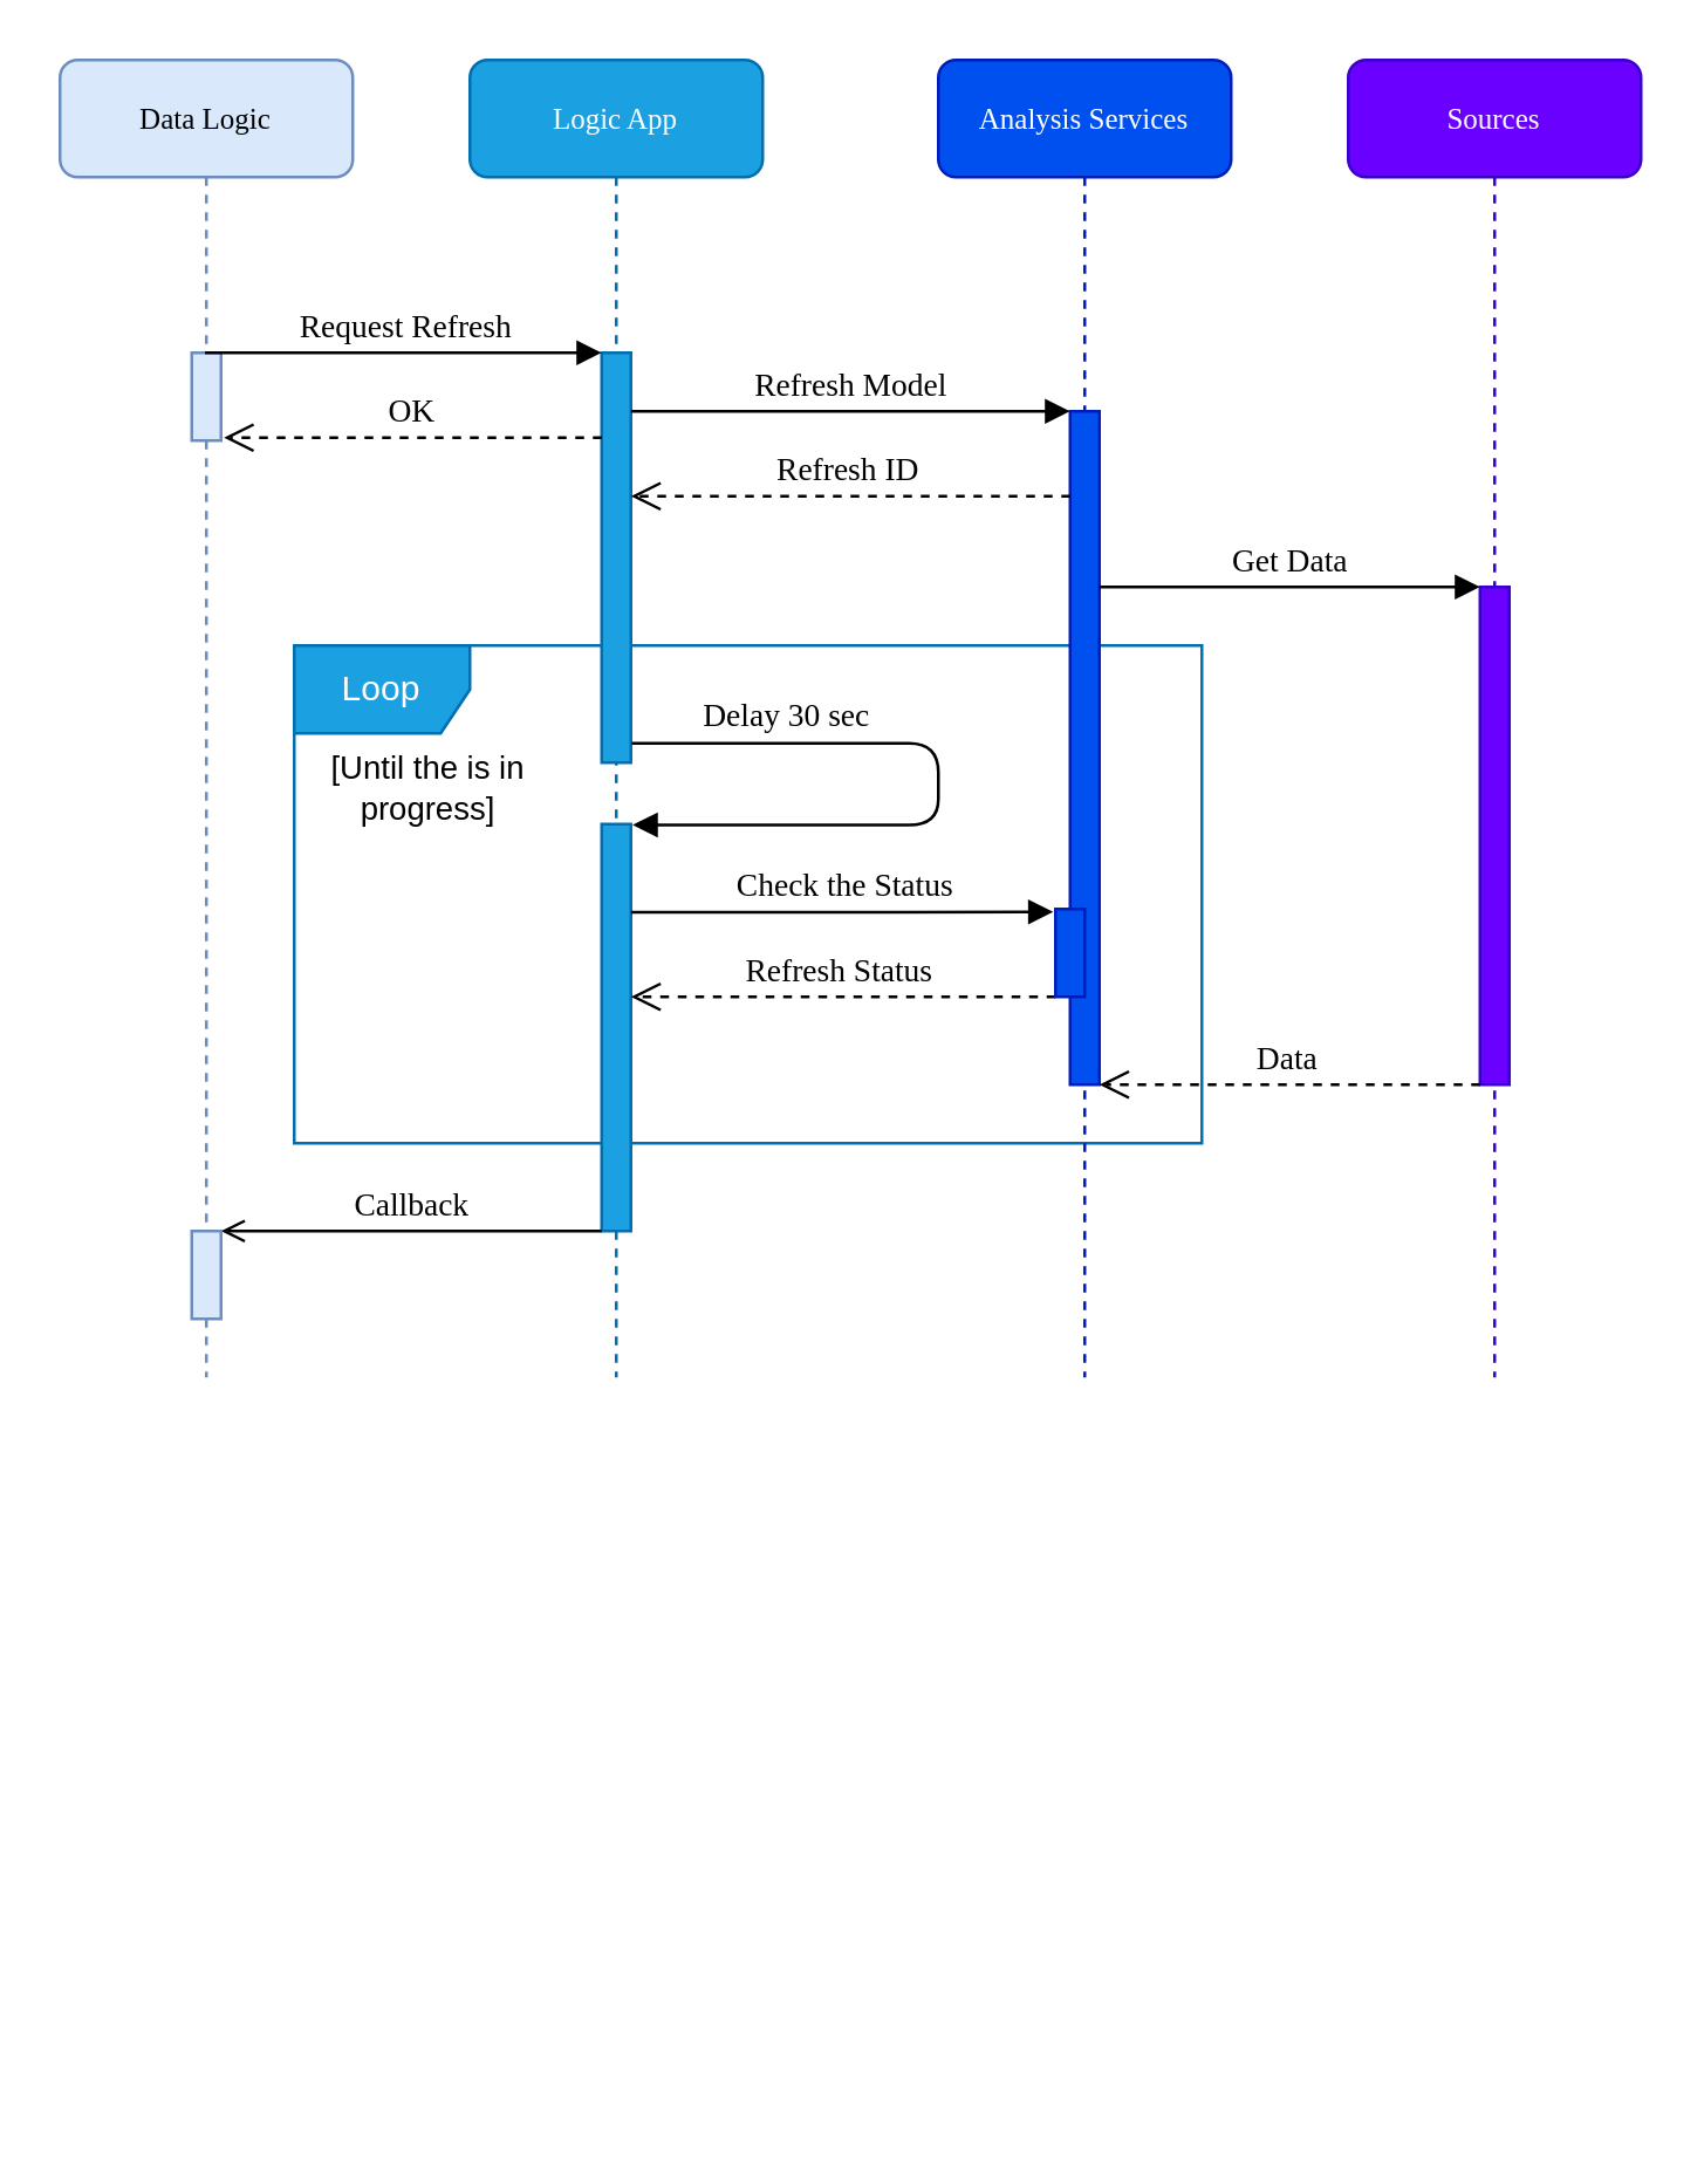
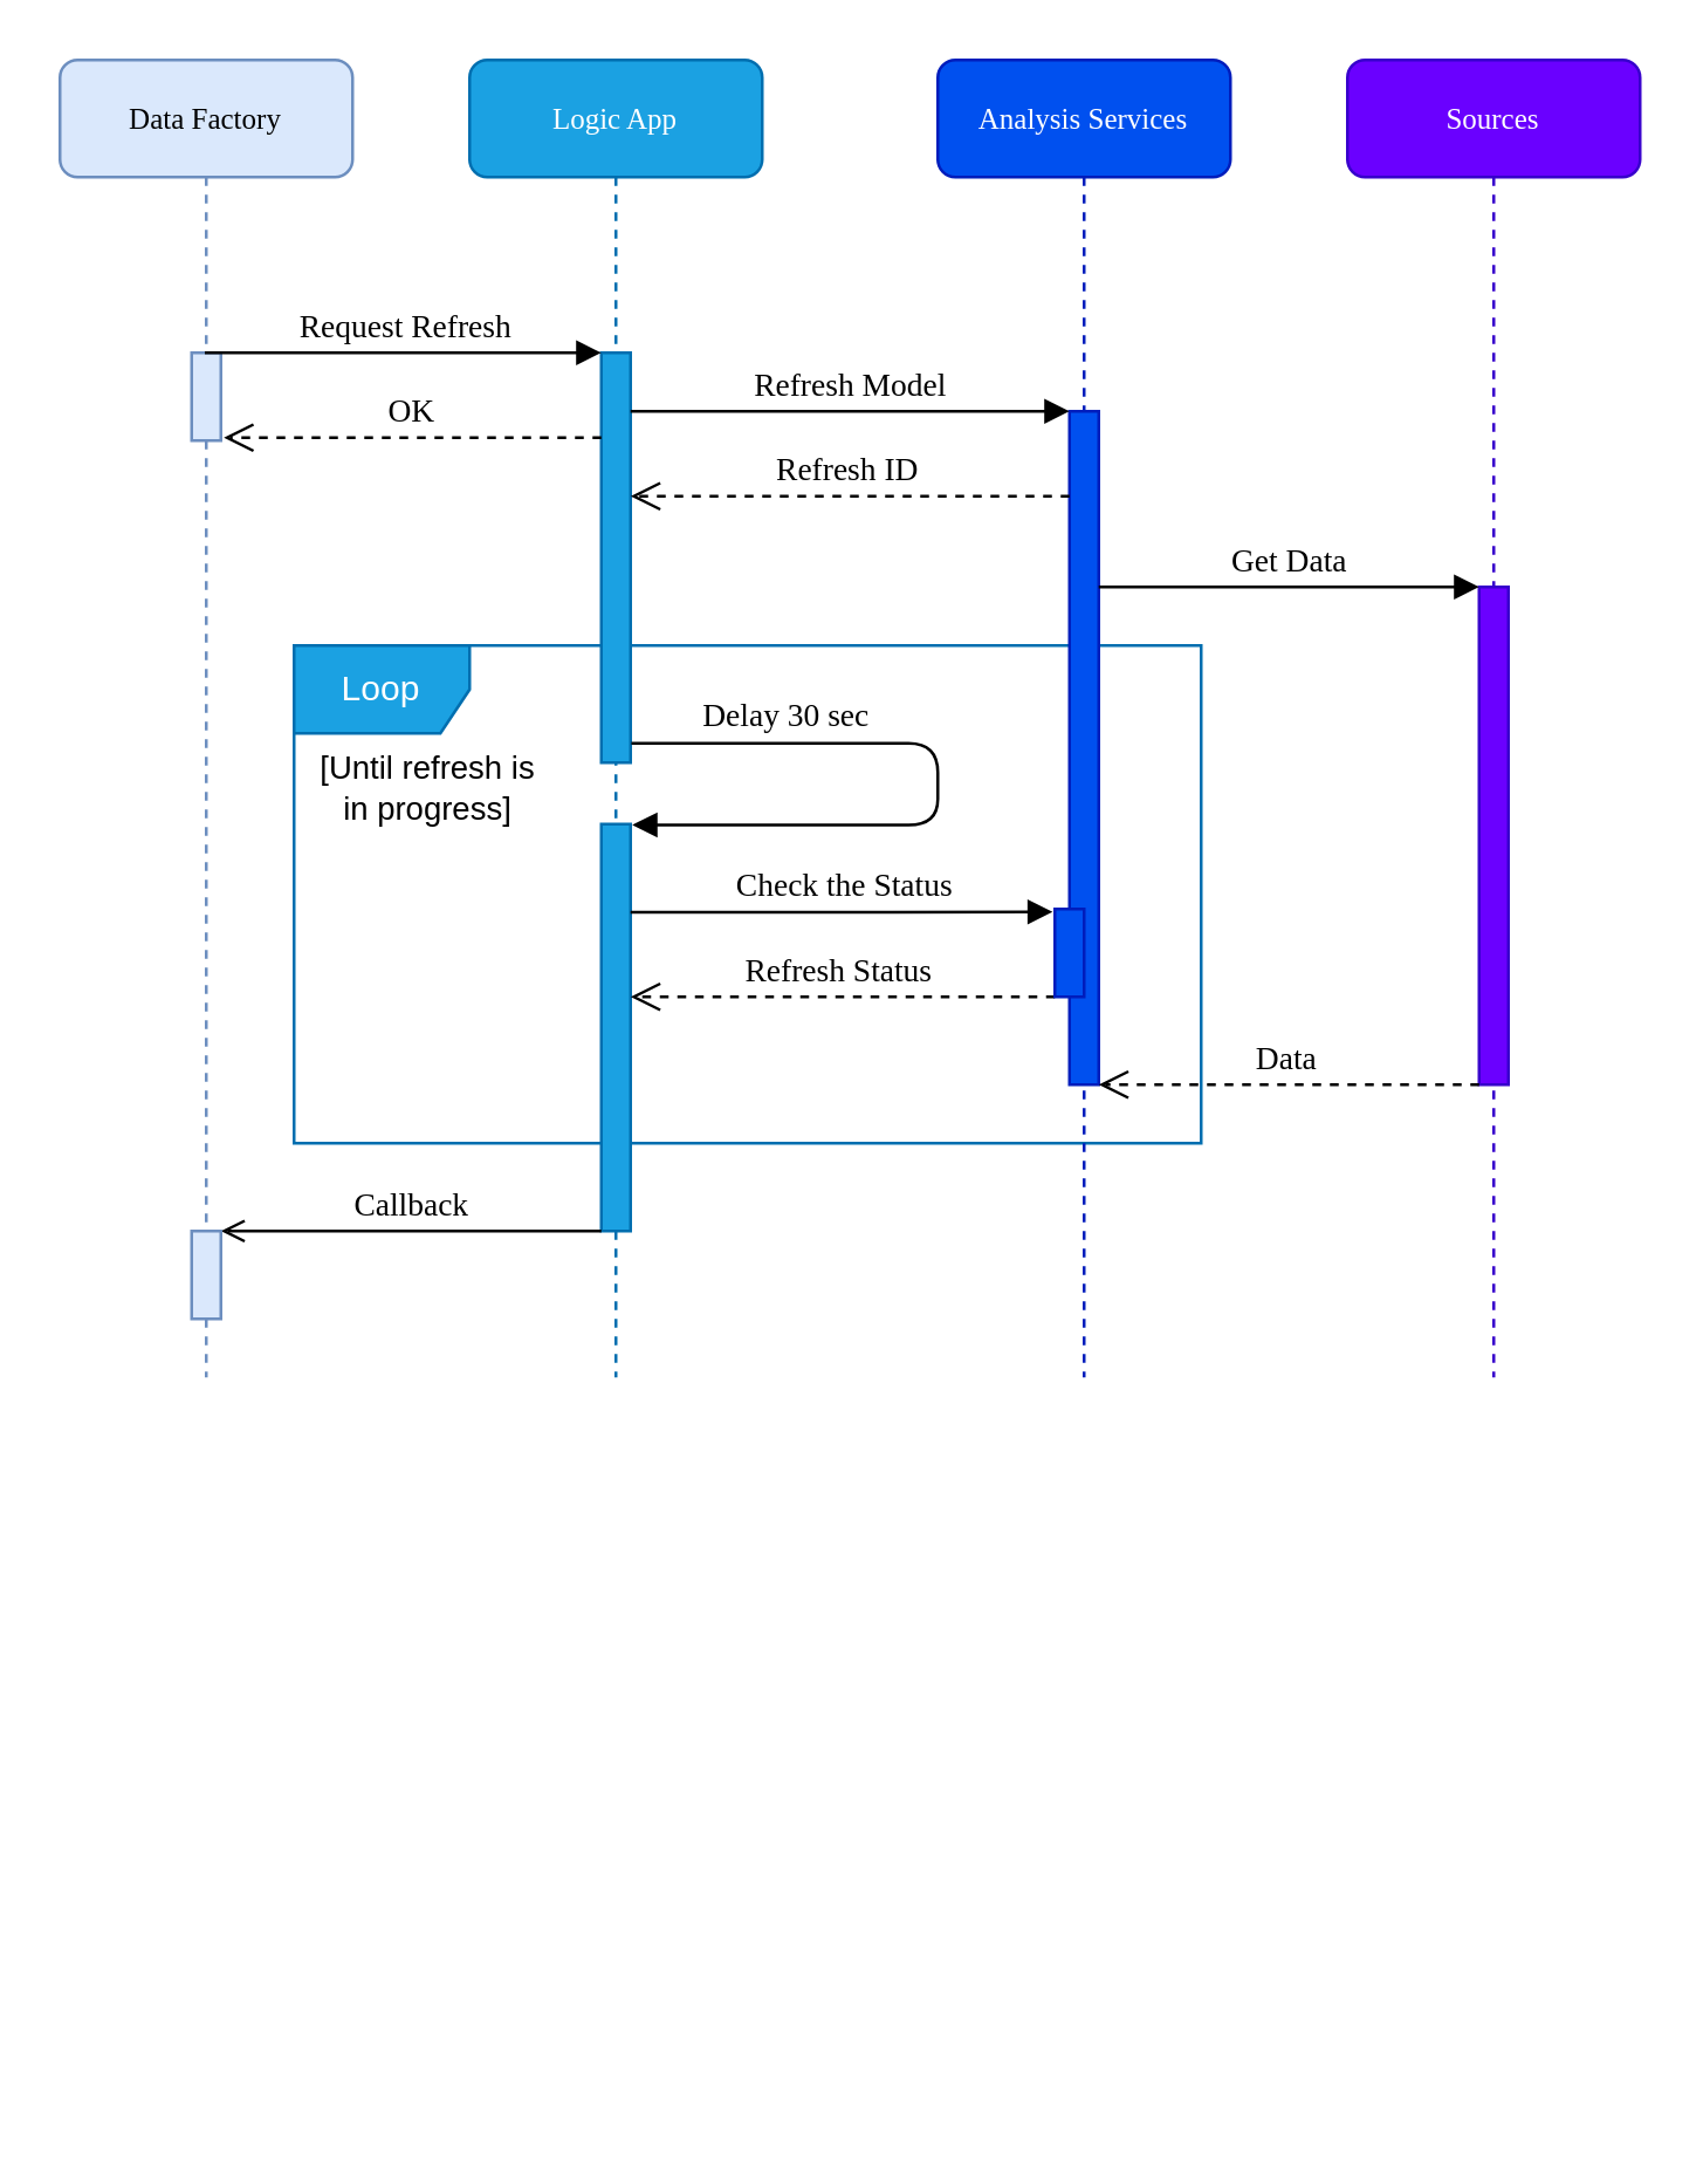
  <mxCell id="0" />
  <mxCell id="1" parent="0" />
  <mxCell id="2" value="Loop" style="shape=umlFrame;whiteSpace=wrap;html=1;width=60;height=30;fillColor=#1ba1e2;strokeColor=#006EAF;fontColor=#ffffff;" vertex="1" parent="1"><mxGeometry x="100" y="220" width="310" height="170" as="geometry" /></mxCell>
  <mxCell id="3" value="Logic App" style="shape=umlLifeline;perimeter=lifelinePerimeter;whiteSpace=wrap;html=1;container=1;collapsible=0;recursiveResize=0;outlineConnect=0;rounded=1;shadow=0;comic=0;labelBackgroundColor=none;strokeWidth=1;fontFamily=Verdana;fontSize=10;align=center;fillColor=#1ba1e2;strokeColor=#006EAF;fontColor=#ffffff;" parent="1" vertex="1"><mxGeometry x="160" y="20" width="100" height="450" as="geometry" /></mxCell>
  <mxCell id="4" value="" style="html=1;points=[];perimeter=orthogonalPerimeter;rounded=0;shadow=0;comic=0;labelBackgroundColor=none;strokeWidth=1;fontFamily=Verdana;fontSize=12;align=center;fillColor=#1ba1e2;strokeColor=#006EAF;fontColor=#ffffff;" parent="3" vertex="1"><mxGeometry x="45" y="100" width="10" height="140" as="geometry" /></mxCell>
  <mxCell id="5" value="Analysis Services" style="shape=umlLifeline;perimeter=lifelinePerimeter;whiteSpace=wrap;html=1;container=1;collapsible=0;recursiveResize=0;outlineConnect=0;rounded=1;shadow=0;comic=0;labelBackgroundColor=none;strokeWidth=1;fontFamily=Verdana;fontSize=10;align=center;fillColor=#0050ef;strokeColor=#001DBC;fontColor=#ffffff;" parent="1" vertex="1"><mxGeometry x="320" y="20" width="100" height="450" as="geometry" /></mxCell>
  <mxCell id="6" value="" style="html=1;points=[];perimeter=orthogonalPerimeter;rounded=0;shadow=0;comic=0;labelBackgroundColor=none;strokeWidth=1;fontFamily=Verdana;fontSize=12;align=center;fillColor=#0050ef;strokeColor=#001DBC;fontColor=#ffffff;" parent="5" vertex="1"><mxGeometry x="45" y="120" width="10" height="230" as="geometry" /></mxCell>
  <mxCell id="7" value="Sources" style="shape=umlLifeline;perimeter=lifelinePerimeter;whiteSpace=wrap;html=1;container=1;collapsible=0;recursiveResize=0;outlineConnect=0;rounded=1;shadow=0;comic=0;labelBackgroundColor=none;strokeWidth=1;fontFamily=Verdana;fontSize=10;align=center;fillColor=#6a00ff;strokeColor=#3700CC;fontColor=#ffffff;" parent="1" vertex="1"><mxGeometry x="460" y="20" width="100" height="450" as="geometry" /></mxCell>
- <mxCell id="8" value="Data Logic" style="shape=umlLifeline;perimeter=lifelinePerimeter;whiteSpace=wrap;html=1;container=1;collapsible=0;recursiveResize=0;outlineConnect=0;rounded=1;shadow=0;comic=0;labelBackgroundColor=none;strokeWidth=1;fontFamily=Verdana;fontSize=10;align=center;fillColor=#dae8fc;strokeColor=#6c8ebf;" parent="1" vertex="1"><mxGeometry x="20" y="20" width="100" height="450" as="geometry" /></mxCell>
+ <mxCell id="8" value="Data Factory" style="shape=umlLifeline;perimeter=lifelinePerimeter;whiteSpace=wrap;html=1;container=1;collapsible=0;recursiveResize=0;outlineConnect=0;rounded=1;shadow=0;comic=0;labelBackgroundColor=none;strokeWidth=1;fontFamily=Verdana;fontSize=10;align=center;fillColor=#dae8fc;strokeColor=#6c8ebf;" parent="1" vertex="1"><mxGeometry x="20" y="20" width="100" height="450" as="geometry" /></mxCell>
  <mxCell id="9" value="" style="html=1;points=[];perimeter=orthogonalPerimeter;rounded=0;shadow=0;comic=0;labelBackgroundColor=none;strokeWidth=1;fontFamily=Verdana;fontSize=12;align=center;fillColor=#dae8fc;strokeColor=#6c8ebf;" parent="8" vertex="1"><mxGeometry x="45" y="100" width="10" height="30" as="geometry" /></mxCell>
  <mxCell id="10" value="" style="html=1;points=[];perimeter=orthogonalPerimeter;rounded=0;shadow=0;comic=0;labelBackgroundColor=none;strokeWidth=1;fontFamily=Verdana;fontSize=12;align=center;fillColor=#6a00ff;strokeColor=#3700CC;fontColor=#ffffff;" parent="1" vertex="1"><mxGeometry x="505" y="200" width="10" height="170" as="geometry" /></mxCell>
  <mxCell id="11" value="Get Data" style="html=1;verticalAlign=bottom;endArrow=block;labelBackgroundColor=none;fontFamily=Verdana;fontSize=11;edgeStyle=elbowEdgeStyle;elbow=vertical;" parent="1" edge="1"><mxGeometry relative="1" as="geometry"><mxPoint x="375" y="200" as="sourcePoint" /><Array as="points"><mxPoint x="460" y="200" /><mxPoint x="380" y="180" /></Array><mxPoint x="505" y="200" as="targetPoint" /></mxGeometry></mxCell>
  <mxCell id="12" value="Request Refresh" style="html=1;verticalAlign=bottom;endArrow=block;entryX=0;entryY=0;labelBackgroundColor=none;fontFamily=Verdana;fontSize=11;edgeStyle=elbowEdgeStyle;elbow=vertical;" parent="1" source="8" target="4" edge="1"><mxGeometry relative="1" as="geometry"><mxPoint x="140" y="130" as="sourcePoint" /></mxGeometry></mxCell>
  <mxCell id="13" value="Refresh Model" style="html=1;verticalAlign=bottom;endArrow=block;entryX=0;entryY=0;labelBackgroundColor=none;fontFamily=Verdana;fontSize=11;edgeStyle=elbowEdgeStyle;elbow=vertical;" parent="1" source="4" target="6" edge="1"><mxGeometry relative="1" as="geometry"><mxPoint x="290" y="140" as="sourcePoint" /></mxGeometry></mxCell>
  <mxCell id="14" value="OK" style="html=1;verticalAlign=bottom;endArrow=open;dashed=1;endSize=8;labelBackgroundColor=none;fontFamily=Verdana;fontSize=11;edgeStyle=elbowEdgeStyle;elbow=vertical;" edge="1" parent="1"><mxGeometry relative="1" as="geometry"><mxPoint x="76" y="149" as="targetPoint" /><Array as="points"><mxPoint x="140" y="149" /><mxPoint x="490" y="540" /></Array><mxPoint x="205" y="149" as="sourcePoint" /></mxGeometry></mxCell>
  <mxCell id="15" value="" style="html=1;points=[];perimeter=orthogonalPerimeter;rounded=0;shadow=0;comic=0;labelBackgroundColor=none;strokeWidth=1;fontFamily=Verdana;fontSize=12;align=center;fillColor=#1ba1e2;strokeColor=#006EAF;fontColor=#ffffff;" vertex="1" parent="1"><mxGeometry x="205" y="281" width="10" height="139" as="geometry" /></mxCell>
  <mxCell id="16" value="Delay 30 sec" style="html=1;verticalAlign=bottom;endArrow=block;labelBackgroundColor=none;fontFamily=Verdana;fontSize=11;edgeStyle=elbowEdgeStyle;elbow=vertical;exitX=1.028;exitY=0.953;exitDx=0;exitDy=0;exitPerimeter=0;entryX=1.058;entryY=0.002;entryDx=0;entryDy=0;entryPerimeter=0;" edge="1" parent="1" source="4" target="15"><mxGeometry x="-0.552" relative="1" as="geometry"><mxPoint x="220" y="160" as="sourcePoint" /><mxPoint x="230" y="213" as="targetPoint" /><Array as="points"><mxPoint x="320" y="220" /></Array><mxPoint as="offset" /></mxGeometry></mxCell>
  <mxCell id="17" value="Refresh ID" style="html=1;verticalAlign=bottom;endArrow=open;dashed=1;endSize=8;labelBackgroundColor=none;fontFamily=Verdana;fontSize=11;edgeStyle=elbowEdgeStyle;elbow=vertical;entryX=1.003;entryY=0.516;entryDx=0;entryDy=0;entryPerimeter=0;" edge="1" parent="1"><mxGeometry x="0.016" relative="1" as="geometry"><mxPoint x="215.03" y="169.44" as="targetPoint" /><Array as="points"><mxPoint x="290" y="169" /><mxPoint x="310" y="160" /><mxPoint x="270" y="160" /><mxPoint x="150" y="162" /><mxPoint x="500" y="553" /></Array><mxPoint x="365" y="169" as="sourcePoint" /><mxPoint as="offset" /></mxGeometry></mxCell>
  <mxCell id="18" value="Check the Status" style="html=1;verticalAlign=bottom;endArrow=block;labelBackgroundColor=none;fontFamily=Verdana;fontSize=11;edgeStyle=elbowEdgeStyle;elbow=vertical;entryX=-0.074;entryY=0.006;entryDx=0;entryDy=0;entryPerimeter=0;" edge="1" parent="1" target="23"><mxGeometry relative="1" as="geometry"><mxPoint x="215" y="311.143" as="sourcePoint" /><mxPoint x="358" y="310" as="targetPoint" /></mxGeometry></mxCell>
  <mxCell id="19" value="Refresh Status" style="html=1;verticalAlign=bottom;endArrow=open;dashed=1;endSize=8;labelBackgroundColor=none;fontFamily=Verdana;fontSize=11;edgeStyle=elbowEdgeStyle;elbow=vertical;entryX=1.003;entryY=0.516;entryDx=0;entryDy=0;entryPerimeter=0;" edge="1" parent="1"><mxGeometry x="0.016" relative="1" as="geometry"><mxPoint x="215.03" y="340.44" as="targetPoint" /><Array as="points"><mxPoint x="290" y="340" /><mxPoint x="310" y="331" /><mxPoint x="270" y="331" /><mxPoint x="150" y="333" /><mxPoint x="500" y="724" /></Array><mxPoint x="360" y="340" as="sourcePoint" /><mxPoint as="offset" /></mxGeometry></mxCell>
  <mxCell id="20" value="Data" style="html=1;verticalAlign=bottom;endArrow=open;dashed=1;endSize=8;labelBackgroundColor=none;fontFamily=Verdana;fontSize=11;edgeStyle=elbowEdgeStyle;elbow=vertical;" edge="1" parent="1"><mxGeometry x="0.016" relative="1" as="geometry"><mxPoint x="375" y="370" as="targetPoint" /><Array as="points"><mxPoint x="439" y="370" /><mxPoint x="279" y="330" /><mxPoint x="159" y="332" /><mxPoint x="509" y="723" /></Array><mxPoint x="505" y="370" as="sourcePoint" /><mxPoint as="offset" /></mxGeometry></mxCell>
  <mxCell id="21" value="Callback" style="html=1;verticalAlign=bottom;endArrow=open;labelBackgroundColor=none;fontFamily=Verdana;fontSize=11;edgeStyle=elbowEdgeStyle;elbow=vertical;entryX=1;entryY=0.005;entryDx=0;entryDy=0;entryPerimeter=0;endFill=0;" edge="1" parent="1" target="22"><mxGeometry relative="1" as="geometry"><mxPoint x="205" y="420" as="sourcePoint" /><mxPoint x="355" y="440" as="targetPoint" /><Array as="points"><mxPoint x="200" y="420" /><mxPoint x="190" y="430" /><mxPoint x="170" y="420" /></Array></mxGeometry></mxCell>
  <mxCell id="22" value="" style="html=1;points=[];perimeter=orthogonalPerimeter;rounded=0;shadow=0;comic=0;labelBackgroundColor=none;strokeWidth=1;fontFamily=Verdana;fontSize=12;align=center;fillColor=#dae8fc;strokeColor=#6c8ebf;" vertex="1" parent="1"><mxGeometry x="65" y="420" width="10" height="30" as="geometry" /></mxCell>
  <mxCell id="23" value="" style="html=1;points=[];perimeter=orthogonalPerimeter;rounded=0;shadow=0;comic=0;labelBackgroundColor=none;strokeWidth=1;fontFamily=Verdana;fontSize=12;align=center;fillColor=#0050ef;strokeColor=#001DBC;fontColor=#ffffff;" vertex="1" parent="1"><mxGeometry x="360" y="310" width="10" height="30" as="geometry" /></mxCell>
- <mxCell id="24" value="[Until the is in progress]" style="text;html=1;strokeColor=none;fillColor=none;align=center;verticalAlign=middle;whiteSpace=wrap;rounded=0;fontSize=11;" vertex="1" parent="1"><mxGeometry x="106" y="254" width="80" height="30" as="geometry" /></mxCell>
+ <mxCell id="24" value="[Until refresh is in progress]" style="text;html=1;strokeColor=none;fillColor=none;align=center;verticalAlign=middle;whiteSpace=wrap;rounded=0;fontSize=11;" vertex="1" parent="1"><mxGeometry x="106" y="254" width="80" height="30" as="geometry" /></mxCell>
